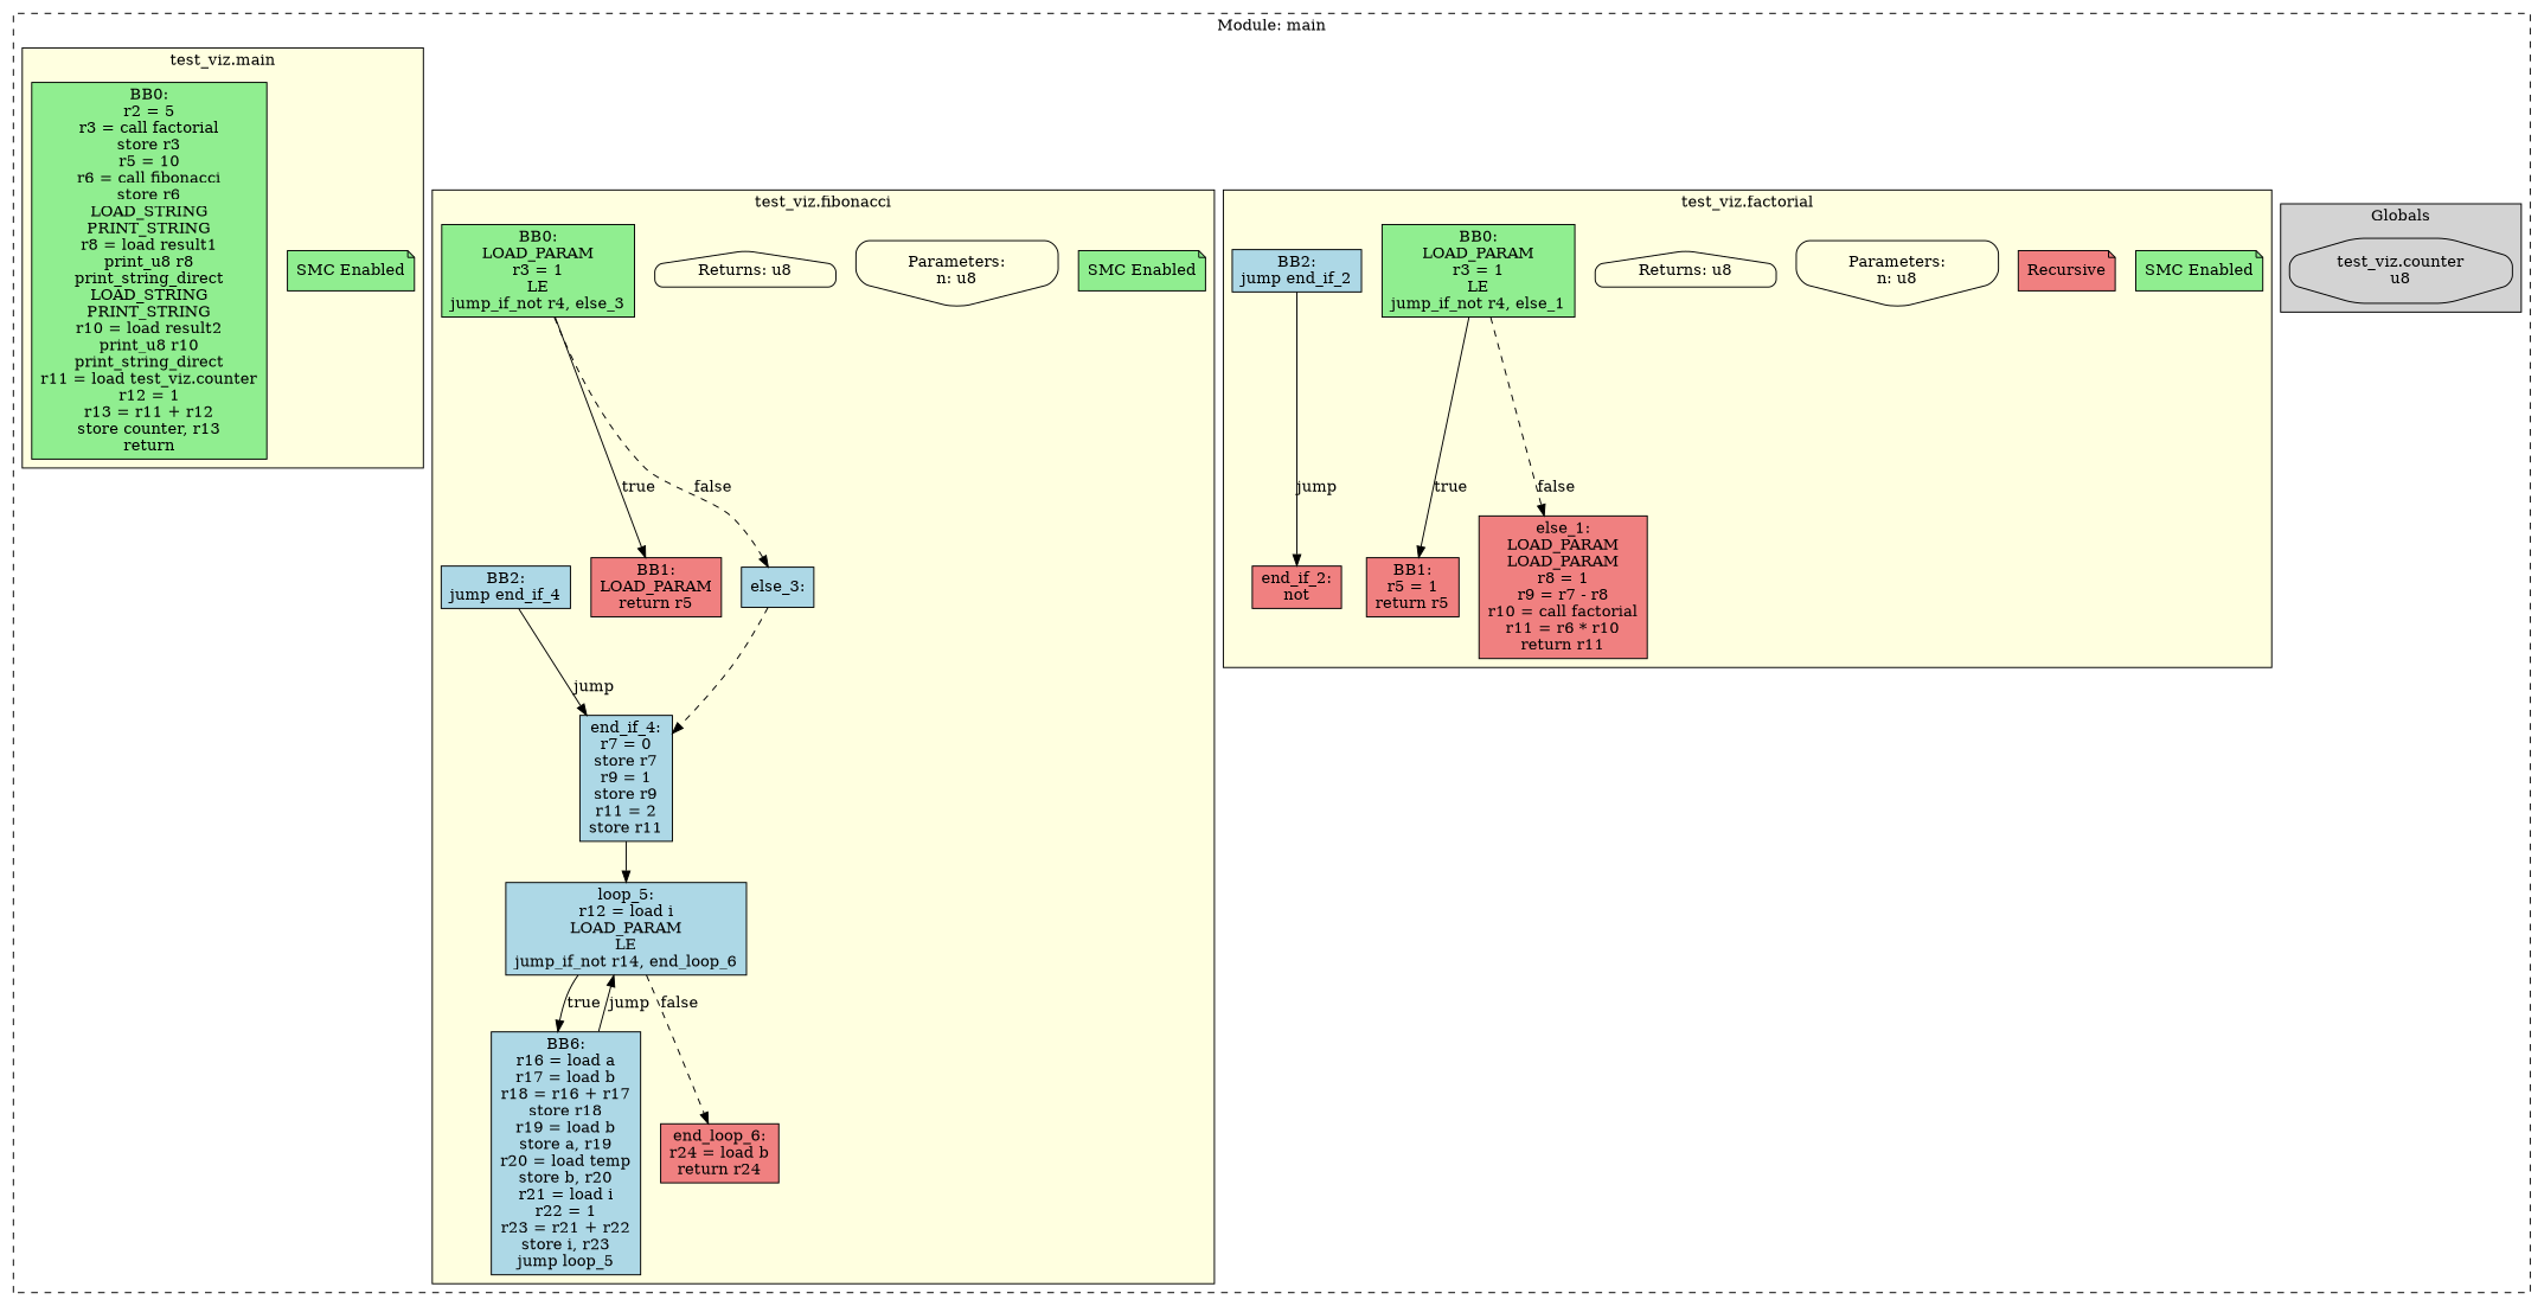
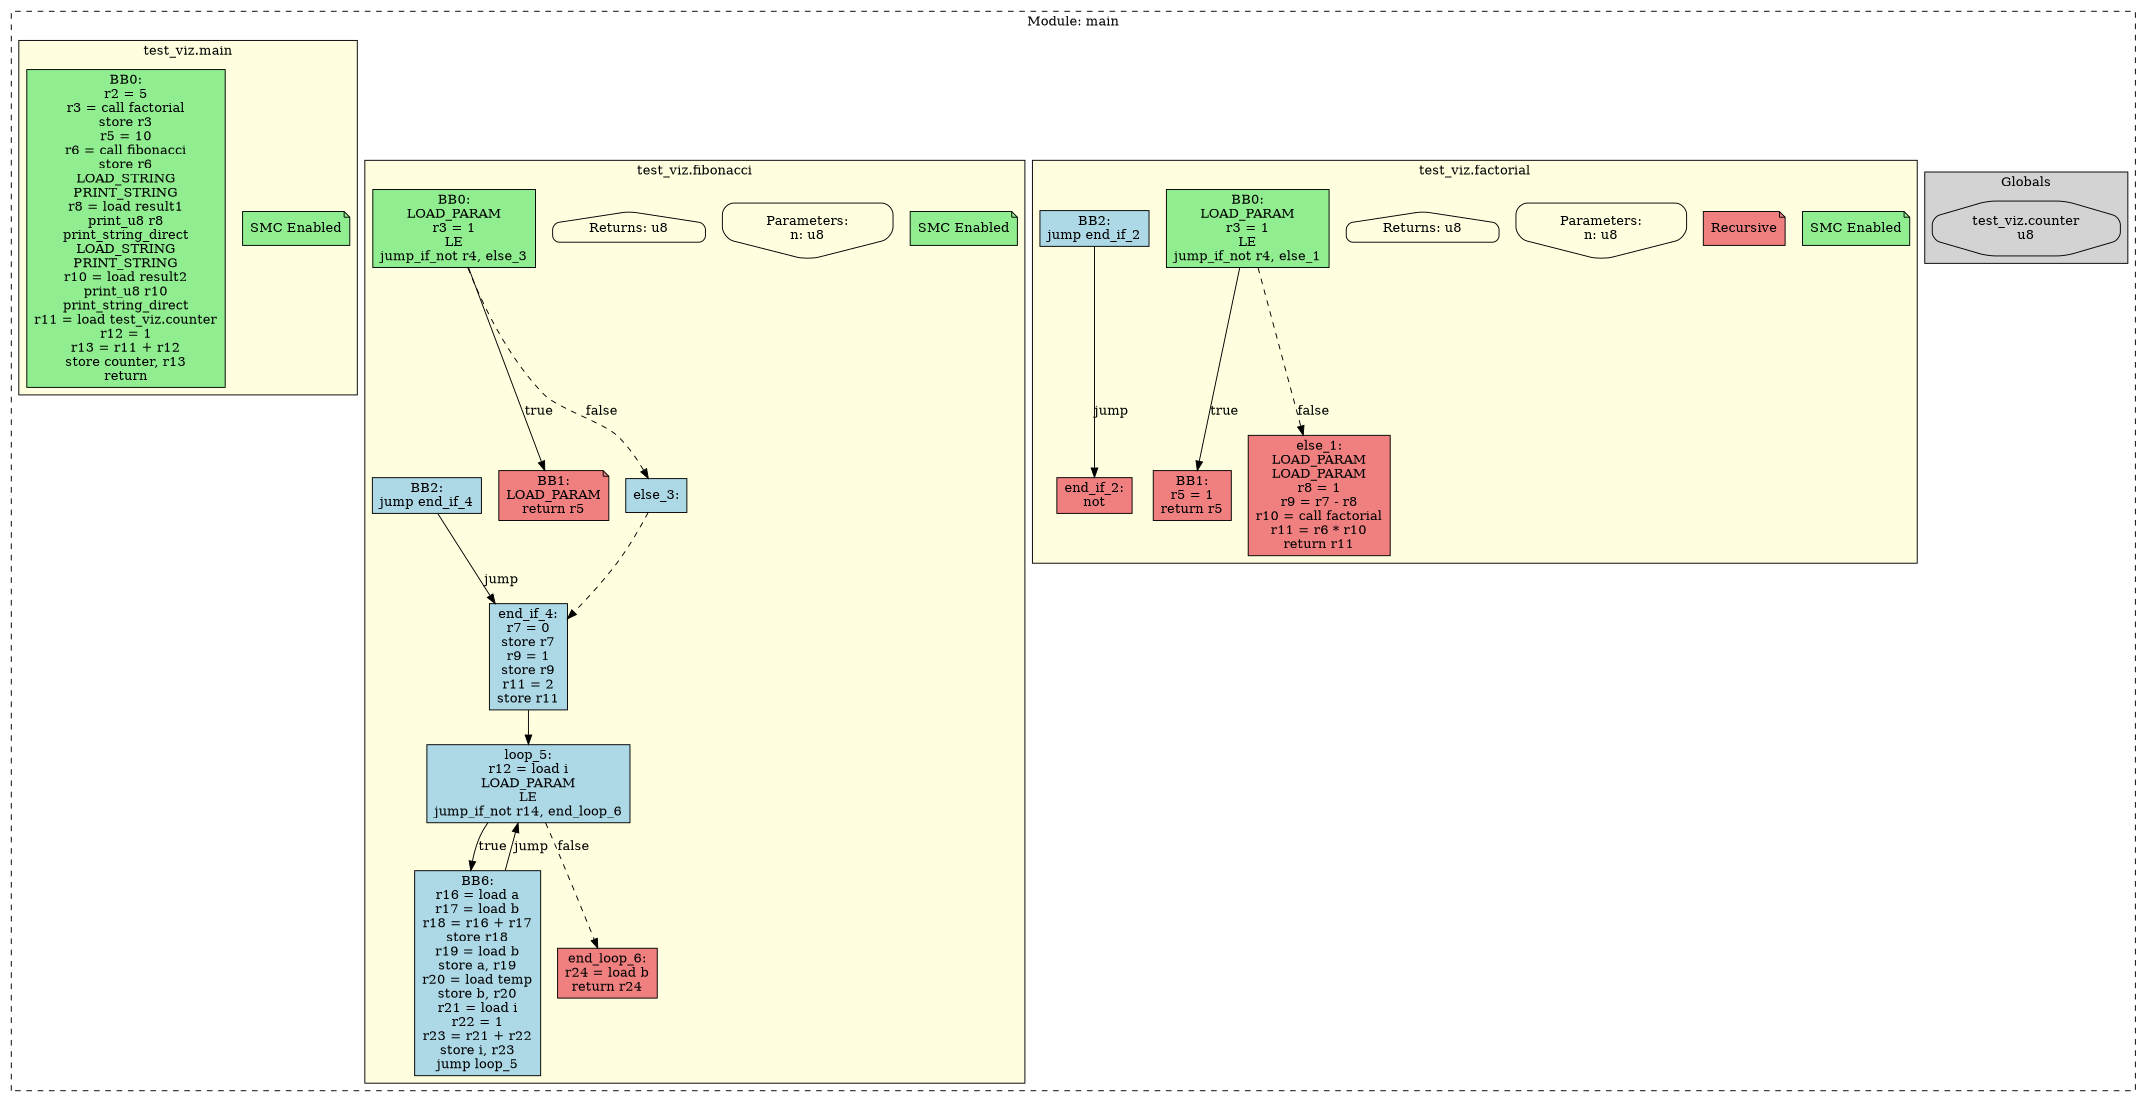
  digraph {
    rankdir=TB
    node [shape=box style=filled fillcolor=lightgreen]
    n1 [label="test_viz.counter\nu8" shape=octagon style=rounded fillcolor=""]
    n2 [label="SMC Enabled" shape=note]
    n3 [fillcolor=lightcoral label=Recursive shape=note]
    n4 [label="Parameters:\nn: u8" shape=invhouse style=rounded fillcolor=""]
    n5 [label="Returns: u8" shape=house style=rounded fillcolor=""]
    n6 [label="BB0:\nLOAD_PARAM\nr3 = 1\nLE\njump_if_not r4, else_1\n"]
    n7 [fillcolor=lightcoral label="BB1:\nr5 = 1\nreturn r5\n"]
    n8 [fillcolor=lightcoral label="else_1:\nLOAD_PARAM\nLOAD_PARAM\nr8 = 1\nr9 = r7 - r8\nr10 = call factorial\nr11 = r6 * r10\nreturn r11\n"]
    n9 [fillcolor=lightblue label="BB2:\njump end_if_2\n"]
    n10 [fillcolor=lightcoral label="end_if_2:\nnot\n"]
    n11 [label="SMC Enabled" shape=note]
    n12 [label="Parameters:\nn: u8" shape=invhouse style=rounded fillcolor=""]
    n13 [label="Returns: u8" shape=house style=rounded fillcolor=""]
    n14 [label="BB0:\nLOAD_PARAM\nr3 = 1\nLE\njump_if_not r4, else_3\n"]
-   n15 [fillcolor=lightcoral label="BB1:\nLOAD_PARAM\nreturn r5\n"]
+   n15 [fillcolor=lightcoral label="BB1:\nLOAD_PARAM\nreturn r5\n" shape=note]
    n16 [fillcolor=lightblue label="else_3:\n"]
    n17 [fillcolor=lightblue label="BB2:\njump end_if_4\n"]
    n18 [fillcolor=lightblue label="end_if_4:\nr7 = 0\nstore r7\nr9 = 1\nstore r9\nr11 = 2\nstore r11\n"]
    n19 [fillcolor=lightblue label="loop_5:\nr12 = load i\nLOAD_PARAM\nLE\njump_if_not r14, end_loop_6\n"]
    n20 [fillcolor=lightblue label="BB6:\nr16 = load a\nr17 = load b\nr18 = r16 + r17\nstore r18\nr19 = load b\nstore a, r19\nr20 = load temp\nstore b, r20\nr21 = load i\nr22 = 1\nr23 = r21 + r22\nstore i, r23\njump loop_5\n"]
    n21 [fillcolor=lightcoral label="end_loop_6:\nr24 = load b\nreturn r24\n"]
    n22 [label="SMC Enabled" shape=note]
    n23 [label="BB0:\nr2 = 5\nr3 = call factorial\nstore r3\nr5 = 10\nr6 = call fibonacci\nstore r6\nLOAD_STRING\nPRINT_STRING\nr8 = load result1\nprint_u8 r8\nprint_string_direct\nLOAD_STRING\nPRINT_STRING\nr10 = load result2\nprint_u8 r10\nprint_string_direct\nr11 = load test_viz.counter\nr12 = 1\nr13 = r11 + r12\nstore counter, r13\nreturn\n"]
    subgraph cluster_1 {
      label="Module: main"
      style=dashed
      subgraph cluster_2 {
        fillcolor=lightgray
        label=Globals
        style=filled
        n1
      }
      subgraph cluster_3 {
        fillcolor=lightyellow
        label="test_viz.factorial"
        style=filled
        n2
        n3
        n4
        n5
        n6
        n7
        n8
        n9
        n10
      }
      subgraph cluster_4 {
        fillcolor=lightyellow
        label="test_viz.fibonacci"
        style=filled
        n11
        n12
        n13
        n14
        n15
        n16
        n17
        n18
        n19
        n20
        n21
      }
      subgraph cluster_5 {
        fillcolor=lightyellow
        label="test_viz.main"
        style=filled
        n22
        n23
      }
    }
    n6 -> n7 [label=true]
    n6 -> n8 [label=false style=dashed]
    n9 -> n10 [label=jump]
    n14 -> n15 [label=true]
    n14 -> n16 [label=false style=dashed]
    n16 -> n18 [style=dashed]
    n17 -> n18 [label=jump]
    n18 -> n19
    n19 -> n20 [label=true]
    n19 -> n21 [label=false style=dashed]
    n20 -> n19 [label=jump]
  }
